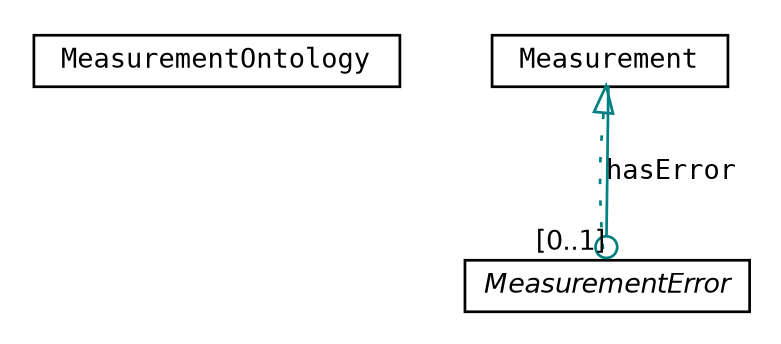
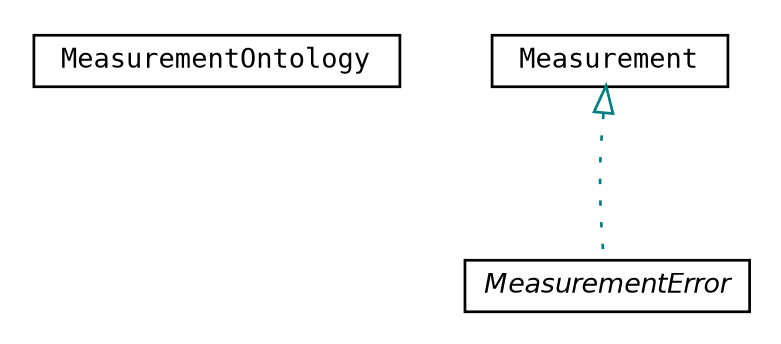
  digraph {
    fontname="DejaVu Sans Mono"
    nodesep=0.25
    ranksep=0.5
    node [fontcolor=black fontname="DejaVu Sans Mono" fontsize=10.0 shape=plaintext]
    edge [color=teal fontname="DejaVu Sans Mono" headport=p labelfontname=Helvetica labelfontsize=10 tailport=p]
    n1 [label=<<table title="org.universAAL.ontology.measurement.MeasurementOntology" border="0" cellborder="1" cellspacing="0" cellpadding="2" port="p" href="./MeasurementOntology.html"> 		<tr><td><table border="0" cellspacing="0" cellpadding="1"> <tr><td align="center" balign="center"> MeasurementOntology </td></tr> 		</table></td></tr> 		</table>>]
    n2 [label=<<table title="org.universAAL.ontology.measurement.MeasurementError" border="0" cellborder="1" cellspacing="0" cellpadding="2" port="p" href="./MeasurementError.html"> 		<tr><td><table border="0" cellspacing="0" cellpadding="1"> <tr><td align="center" balign="center"><font face="Helvetica-Oblique"> MeasurementError </font></td></tr> 		</table></td></tr> 		</table>>]
    n3 [label=<<table title="org.universAAL.ontology.measurement.Measurement" border="0" cellborder="1" cellspacing="0" cellpadding="2" port="p" href="./Measurement.html"> 		<tr><td><table border="0" cellspacing="0" cellpadding="1"> <tr><td align="center" balign="center"> Measurement </td></tr> 		</table></td></tr> 		</table>>]
    n3 -> n2 [arrowtail=empty dir=back fontsize=10 style=dotted]
-   n3 -> n2 [arrowhead=odot fontcolor=black fontsize=10.0 headlabel="[0..1]" label=hasError style=solid]
  }
